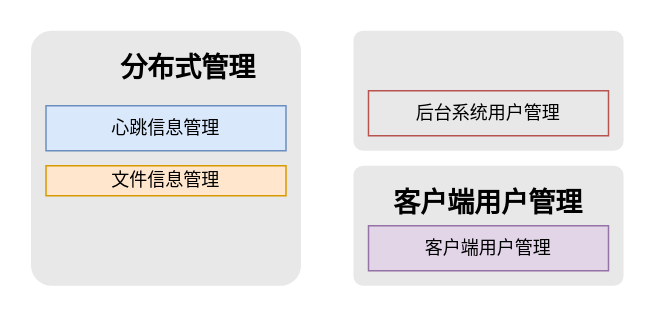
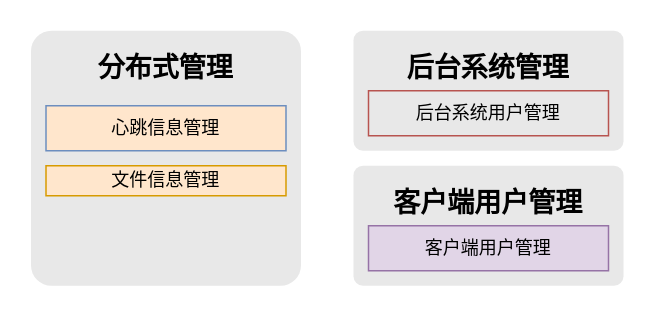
  <mxCell id="0" />
  <mxCell id="1" parent="0" />
  <mxCell id="2" value="" style="rounded=1;whiteSpace=wrap;html=1;strokeColor=none;fillColor=#e8e8e8;arcSize=8;" parent="1" vertex="1"><mxGeometry x="20" y="20" width="180" height="170" as="geometry" /></mxCell>
  <mxCell id="3" value="" style="rounded=1;whiteSpace=wrap;html=1;strokeColor=none;fillColor=#e8e8e8;arcSize=8;" parent="1" vertex="1"><mxGeometry x="235" y="20" width="180" height="80" as="geometry" /></mxCell>
  <mxCell id="4" value="" style="rounded=1;whiteSpace=wrap;html=1;strokeColor=none;fillColor=#e8e8e8;arcSize=8;" parent="1" vertex="1"><mxGeometry x="235" y="110" width="180" height="80" as="geometry" /></mxCell>
  <mxCell id="5" value="客户端用户管理" style="text;html=1;align=center;verticalAlign=middle;whiteSpace=wrap;rounded=0;fontSize=18;fontStyle=1" parent="1" vertex="1"><mxGeometry x="260" y="120" width="130" height="30" as="geometry" /></mxCell>
+ <mxCell id="6" value="后台系统管理" style="text;html=1;align=center;verticalAlign=middle;whiteSpace=wrap;rounded=0;fontSize=18;fontStyle=1" parent="1" vertex="1"><mxGeometry x="260" y="30" width="130" height="30" as="geometry" /></mxCell>
  <mxCell id="7" value="后台系统用户管理" style="rounded=0;whiteSpace=wrap;html=1;strokeColor=#b85450;fillColor=#e8e8e8;" parent="1" vertex="1"><mxGeometry x="245" y="60" width="160" height="30" as="geometry" /></mxCell>
  <mxCell id="8" value="客户端用户管理" style="rounded=0;whiteSpace=wrap;html=1;fillColor=#e1d5e7;strokeColor=#9673a6;" parent="1" vertex="1"><mxGeometry x="245" y="150" width="160" height="30" as="geometry" /></mxCell>
- <mxCell id="9" value="分布式管理" style="text;html=1;align=center;verticalAlign=middle;whiteSpace=wrap;rounded=0;fontSize=18;fontStyle=1" parent="1" vertex="1"><mxGeometry x="60" y="30" width="130" height="30" as="geometry" /></mxCell>
- <mxCell id="10" value="心跳信息管理" style="rounded=0;whiteSpace=wrap;html=1;strokeColor=#6c8ebf;fillColor=#dae8fc;" vertex="1" parent="1"><mxGeometry x="30" y="70" width="160" height="30" as="geometry" /></mxCell>
+ <mxCell id="9" value="分布式管理" style="text;html=1;align=center;verticalAlign=middle;whiteSpace=wrap;rounded=0;fontSize=18;fontStyle=1" parent="1" vertex="1"><mxGeometry x="45" y="30" width="130" height="30" as="geometry" /></mxCell>
+ <mxCell id="10" value="心跳信息管理" style="rounded=0;whiteSpace=wrap;html=1;strokeColor=#6c8ebf;fillColor=#ffe6cc;" vertex="1" parent="1"><mxGeometry x="30" y="70" width="160" height="30" as="geometry" /></mxCell>
  <mxCell id="11" value="文件信息管理" style="rounded=0;whiteSpace=wrap;html=1;strokeColor=#d79b00;fillColor=#ffe6cc;" vertex="1" parent="1"><mxGeometry x="30" y="110" width="160" height="20" as="geometry" /></mxCell>
